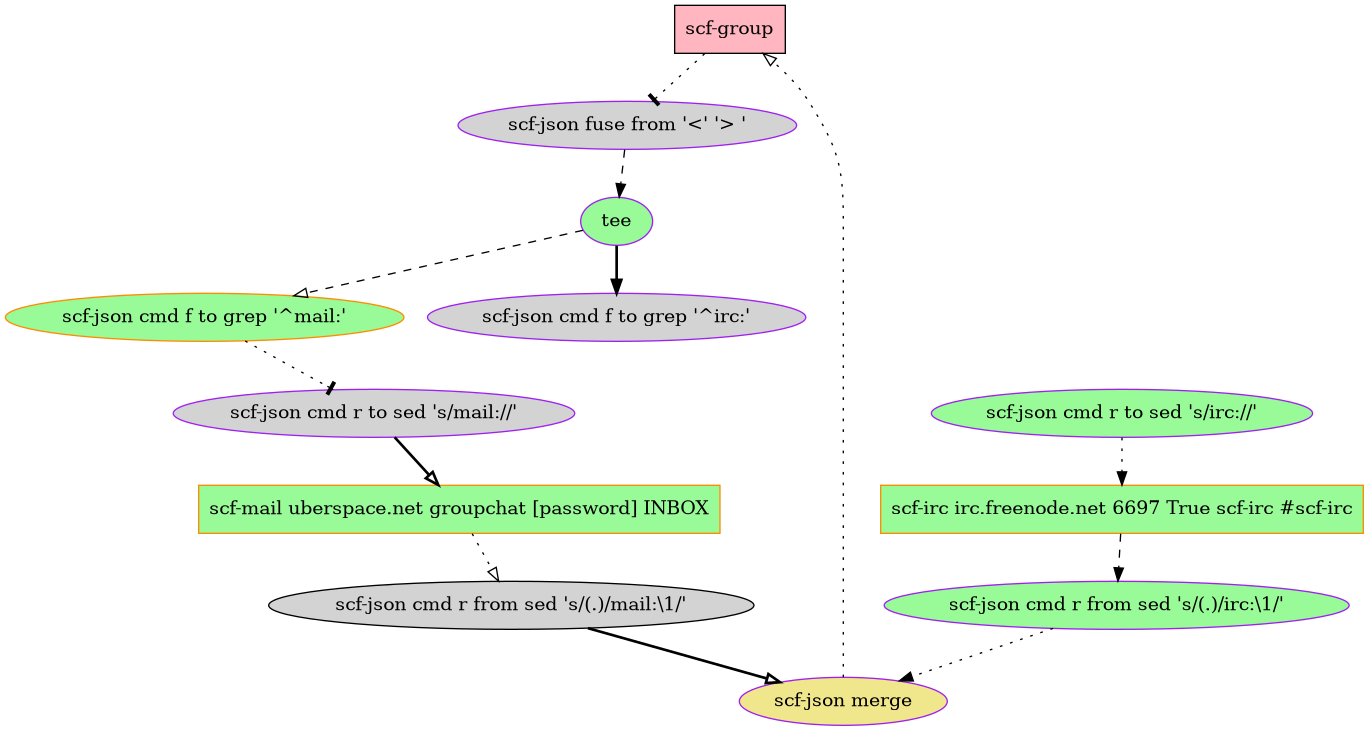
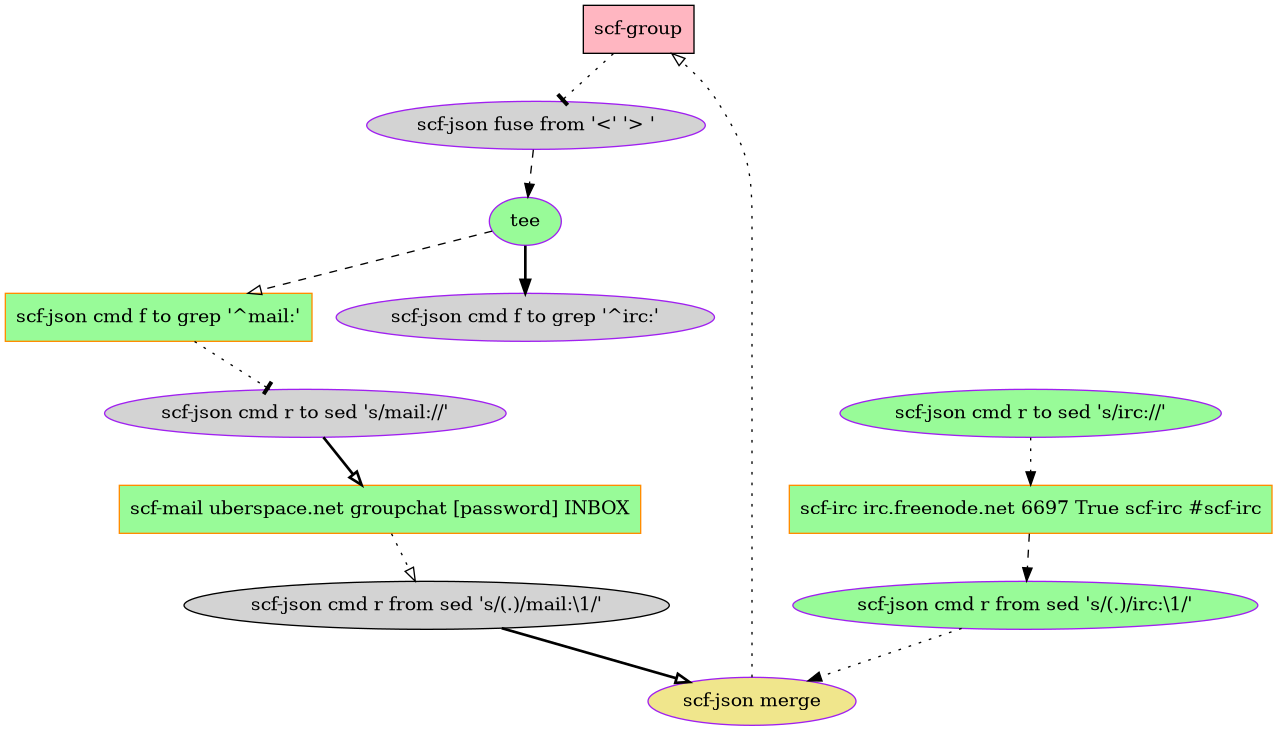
  digraph {
    node [color=purple fillcolor=palegreen style=filled]
    edge [arrowhead=normal style=dotted]
    n1 [color=black fillcolor=lightpink label="scf-group" shape=box]
    n2 [fillcolor=lightgrey label="scf-json fuse from '<' '> '"]
    n3 [label=tee]
    n4 [color=darkorange label="scf-mail uberspace.net groupchat [password] INBOX" shape=box]
    n5 [color=black fillcolor=lightgrey label="scf-json cmd r from sed 's/\(.\)/mail:\\1/'"]
    n6 [fillcolor=khaki label="scf-json merge"]
-   n7 [color=darkorange label="scf-json cmd f to grep '^mail:'"]
+   n7 [color=darkorange label="scf-json cmd f to grep '^mail:'" shape=box]
    n8 [fillcolor=lightgrey label="scf-json cmd r to sed 's/mail://'"]
    n9 [color=darkorange label="scf-irc irc.freenode.net 6697 True scf-irc \#scf-irc" shape=box]
    n10 [label="scf-json cmd r from sed 's/\(.\)/irc:\\1/'"]
    n11 [fillcolor=lightgrey label="scf-json cmd f to grep '^irc:'"]
    n12 [label="scf-json cmd r to sed 's/irc://'"]
    n1 -> n2 [arrowhead=tee]
    n2 -> n3 [style=dashed]
    n3 -> n7 [arrowhead=onormal style=dashed]
    n3 -> n11 [style=bold]
    n4 -> n5 [arrowhead=onormal]
    n5 -> n6 [arrowhead=onormal style=bold]
    n6 -> n1 [arrowhead=onormal]
    n7 -> n8 [arrowhead=tee]
    n8 -> n4 [arrowhead=onormal style=bold]
    n9 -> n10 [style=dashed]
    n10 -> n6
    n12 -> n9
  }
